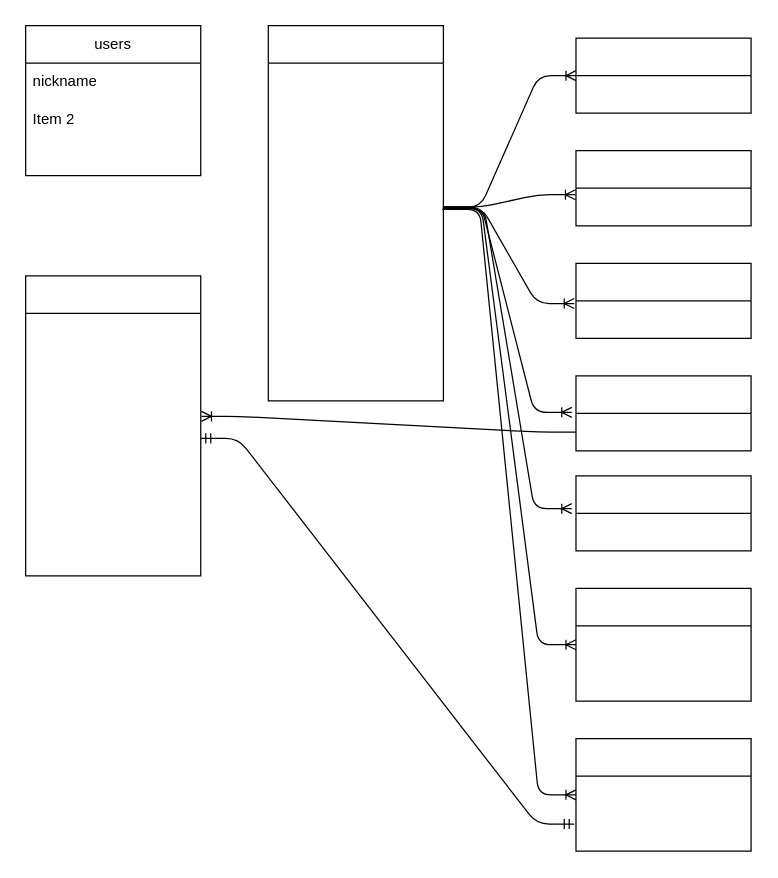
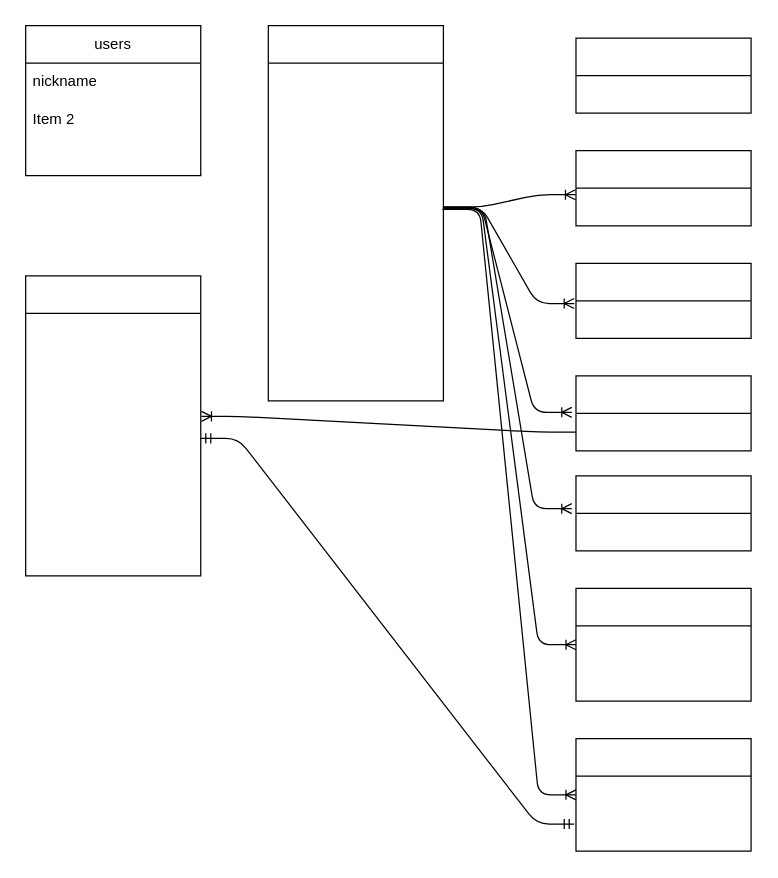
  <mxCell id="0" />
  <mxCell id="1" parent="0" />
  <mxCell id="2" value="users" style="swimlane;fontStyle=0;childLayout=stackLayout;horizontal=1;startSize=30;horizontalStack=0;resizeParent=1;resizeParentMax=0;resizeLast=0;collapsible=1;marginBottom=0;whiteSpace=wrap;html=1;" vertex="1" parent="1"><mxGeometry x="20" y="20" width="140" height="120" as="geometry" /></mxCell>
  <mxCell id="3" value="nickname" style="text;strokeColor=none;fillColor=none;align=left;verticalAlign=middle;spacingLeft=4;spacingRight=4;overflow=hidden;points=[[0,0.5],[1,0.5]];portConstraint=eastwest;rotatable=0;whiteSpace=wrap;html=1;" vertex="1" parent="2"><mxGeometry y="30" width="140" height="30" as="geometry" /></mxCell>
  <mxCell id="4" value="Item 2" style="text;strokeColor=none;fillColor=none;align=left;verticalAlign=middle;spacingLeft=4;spacingRight=4;overflow=hidden;points=[[0,0.5],[1,0.5]];portConstraint=eastwest;rotatable=0;whiteSpace=wrap;html=1;" vertex="1" parent="2"><mxGeometry y="60" width="140" height="30" as="geometry" /></mxCell>
  <mxCell id="5" value="&lt;p style=&quot;margin: 0px; font-variant-numeric: normal; font-variant-east-asian: normal; font-variant-alternates: normal; font-kerning: auto; font-optical-sizing: auto; font-feature-settings: normal; font-variation-settings: normal; font-variant-position: normal; font-stretch: normal; font-size: 13px; line-height: normal; font-family: &amp;quot;Helvetica Neue&amp;quot;;&quot; class=&quot;p1&quot;&gt;&lt;font color=&quot;#ffffff&quot;&gt;encrypted_password&lt;/font&gt;&lt;/p&gt;" style="text;strokeColor=none;fillColor=none;align=left;verticalAlign=middle;spacingLeft=4;spacingRight=4;overflow=hidden;points=[[0,0.5],[1,0.5]];portConstraint=eastwest;rotatable=0;whiteSpace=wrap;html=1;" vertex="1" parent="2"><mxGeometry y="90" width="140" height="30" as="geometry" /></mxCell>
  <mxCell id="6" value="items" style="swimlane;fontStyle=0;childLayout=stackLayout;horizontal=1;startSize=30;horizontalStack=0;resizeParent=1;resizeParentMax=0;resizeLast=0;collapsible=1;marginBottom=0;whiteSpace=wrap;html=1;fontColor=#FFFFFF;" vertex="1" parent="1"><mxGeometry x="214" y="20" width="140" height="300" as="geometry" /></mxCell>
  <mxCell id="7" value="name" style="text;strokeColor=none;fillColor=none;align=left;verticalAlign=middle;spacingLeft=4;spacingRight=4;overflow=hidden;points=[[0,0.5],[1,0.5]];portConstraint=eastwest;rotatable=0;whiteSpace=wrap;html=1;fontColor=#FFFFFF;" vertex="1" parent="6"><mxGeometry y="30" width="140" height="30" as="geometry" /></mxCell>
  <mxCell id="8" value="description" style="text;strokeColor=none;fillColor=none;align=left;verticalAlign=middle;spacingLeft=4;spacingRight=4;overflow=hidden;points=[[0,0.5],[1,0.5]];portConstraint=eastwest;rotatable=0;whiteSpace=wrap;html=1;fontColor=#FFFFFF;" vertex="1" parent="6"><mxGeometry y="60" width="140" height="30" as="geometry" /></mxCell>
  <mxCell id="9" value="category_id" style="text;strokeColor=none;fillColor=none;align=left;verticalAlign=middle;spacingLeft=4;spacingRight=4;overflow=hidden;points=[[0,0.5],[1,0.5]];portConstraint=eastwest;rotatable=0;whiteSpace=wrap;html=1;fontColor=#FFFFFF;" vertex="1" parent="6"><mxGeometry y="90" width="140" height="30" as="geometry" /></mxCell>
  <mxCell id="10" value="condition_id" style="text;strokeColor=none;fillColor=none;align=left;verticalAlign=middle;spacingLeft=4;spacingRight=4;overflow=hidden;points=[[0,0.5],[1,0.5]];portConstraint=eastwest;rotatable=0;whiteSpace=wrap;html=1;fontColor=#FFFFFF;" vertex="1" parent="6"><mxGeometry y="120" width="140" height="30" as="geometry" /></mxCell>
  <mxCell id="11" value="shipping_cost_id" style="text;strokeColor=none;fillColor=none;align=left;verticalAlign=middle;spacingLeft=4;spacingRight=4;overflow=hidden;points=[[0,0.5],[1,0.5]];portConstraint=eastwest;rotatable=0;whiteSpace=wrap;html=1;fontColor=#FFFFFF;" vertex="1" parent="6"><mxGeometry y="150" width="140" height="30" as="geometry" /></mxCell>
  <mxCell id="12" value="prefecture_id" style="text;strokeColor=none;fillColor=none;align=left;verticalAlign=middle;spacingLeft=4;spacingRight=4;overflow=hidden;points=[[0,0.5],[1,0.5]];portConstraint=eastwest;rotatable=0;whiteSpace=wrap;html=1;fontColor=#FFFFFF;" vertex="1" parent="6"><mxGeometry y="180" width="140" height="30" as="geometry" /></mxCell>
  <mxCell id="13" value="shipping_days_id" style="text;strokeColor=none;fillColor=none;align=left;verticalAlign=middle;spacingLeft=4;spacingRight=4;overflow=hidden;points=[[0,0.5],[1,0.5]];portConstraint=eastwest;rotatable=0;whiteSpace=wrap;html=1;fontColor=#FFFFFF;" vertex="1" parent="6"><mxGeometry y="210" width="140" height="30" as="geometry" /></mxCell>
  <mxCell id="14" value="price" style="text;strokeColor=none;fillColor=none;align=left;verticalAlign=middle;spacingLeft=4;spacingRight=4;overflow=hidden;points=[[0,0.5],[1,0.5]];portConstraint=eastwest;rotatable=0;whiteSpace=wrap;html=1;fontColor=#FFFFFF;" vertex="1" parent="6"><mxGeometry y="240" width="140" height="30" as="geometry" /></mxCell>
  <mxCell id="15" value="user_id" style="text;strokeColor=none;fillColor=none;align=left;verticalAlign=middle;spacingLeft=4;spacingRight=4;overflow=hidden;points=[[0,0.5],[1,0.5]];portConstraint=eastwest;rotatable=0;whiteSpace=wrap;html=1;fontColor=#FFFFFF;" vertex="1" parent="6"><mxGeometry y="270" width="140" height="30" as="geometry" /></mxCell>
  <mxCell id="16" value="purchase" style="swimlane;fontStyle=0;childLayout=stackLayout;horizontal=1;startSize=30;horizontalStack=0;resizeParent=1;resizeParentMax=0;resizeLast=0;collapsible=1;marginBottom=0;whiteSpace=wrap;html=1;fontColor=#FFFFFF;" vertex="1" parent="1"><mxGeometry x="460" y="30" width="140" height="60" as="geometry" /></mxCell>
  <mxCell id="17" value="name" style="text;strokeColor=none;fillColor=none;align=left;verticalAlign=middle;spacingLeft=4;spacingRight=4;overflow=hidden;points=[[0,0.5],[1,0.5]];portConstraint=eastwest;rotatable=0;whiteSpace=wrap;html=1;fontColor=#FFFFFF;" vertex="1" parent="16"><mxGeometry y="30" width="140" height="30" as="geometry" /></mxCell>
  <mxCell id="18" value="conditions" style="swimlane;fontStyle=0;childLayout=stackLayout;horizontal=1;startSize=30;horizontalStack=0;resizeParent=1;resizeParentMax=0;resizeLast=0;collapsible=1;marginBottom=0;whiteSpace=wrap;html=1;fontColor=#FFFFFF;" vertex="1" parent="1"><mxGeometry x="460" y="120" width="140" height="60" as="geometry" /></mxCell>
  <mxCell id="19" value="name" style="text;strokeColor=none;fillColor=none;align=left;verticalAlign=middle;spacingLeft=4;spacingRight=4;overflow=hidden;points=[[0,0.5],[1,0.5]];portConstraint=eastwest;rotatable=0;whiteSpace=wrap;html=1;fontColor=#FFFFFF;" vertex="1" parent="18"><mxGeometry y="30" width="140" height="30" as="geometry" /></mxCell>
  <mxCell id="20" value="prefectures" style="swimlane;fontStyle=0;childLayout=stackLayout;horizontal=1;startSize=30;horizontalStack=0;resizeParent=1;resizeParentMax=0;resizeLast=0;collapsible=1;marginBottom=0;whiteSpace=wrap;html=1;fontColor=#FFFFFF;" vertex="1" parent="1"><mxGeometry x="460" y="300" width="140" height="60" as="geometry" /></mxCell>
  <mxCell id="21" value="name" style="text;strokeColor=none;fillColor=none;align=left;verticalAlign=middle;spacingLeft=4;spacingRight=4;overflow=hidden;points=[[0,0.5],[1,0.5]];portConstraint=eastwest;rotatable=0;whiteSpace=wrap;html=1;fontColor=#FFFFFF;" vertex="1" parent="20"><mxGeometry y="30" width="140" height="30" as="geometry" /></mxCell>
  <mxCell id="22" value="shipping_costs" style="swimlane;fontStyle=0;childLayout=stackLayout;horizontal=1;startSize=30;horizontalStack=0;resizeParent=1;resizeParentMax=0;resizeLast=0;collapsible=1;marginBottom=0;whiteSpace=wrap;html=1;fontColor=#FFFFFF;" vertex="1" parent="1"><mxGeometry x="460" y="210" width="140" height="60" as="geometry" /></mxCell>
  <mxCell id="23" value="name" style="text;strokeColor=none;fillColor=none;align=left;verticalAlign=middle;spacingLeft=4;spacingRight=4;overflow=hidden;points=[[0,0.5],[1,0.5]];portConstraint=eastwest;rotatable=0;whiteSpace=wrap;html=1;fontColor=#FFFFFF;" vertex="1" parent="22"><mxGeometry y="30" width="140" height="30" as="geometry" /></mxCell>
  <mxCell id="24" value="item_images" style="swimlane;fontStyle=0;childLayout=stackLayout;horizontal=1;startSize=30;horizontalStack=0;resizeParent=1;resizeParentMax=0;resizeLast=0;collapsible=1;marginBottom=0;whiteSpace=wrap;html=1;fontColor=#FFFFFF;" vertex="1" parent="1"><mxGeometry x="460" y="470" width="140" height="90" as="geometry" /></mxCell>
  <mxCell id="25" value="item_id" style="text;strokeColor=none;fillColor=none;align=left;verticalAlign=middle;spacingLeft=4;spacingRight=4;overflow=hidden;points=[[0,0.5],[1,0.5]];portConstraint=eastwest;rotatable=0;whiteSpace=wrap;html=1;fontColor=#FFFFFF;" vertex="1" parent="24"><mxGeometry y="30" width="140" height="30" as="geometry" /></mxCell>
  <mxCell id="26" value="image" style="text;strokeColor=none;fillColor=none;align=left;verticalAlign=middle;spacingLeft=4;spacingRight=4;overflow=hidden;points=[[0,0.5],[1,0.5]];portConstraint=eastwest;rotatable=0;whiteSpace=wrap;html=1;fontColor=#FFFFFF;" vertex="1" parent="24"><mxGeometry y="60" width="140" height="30" as="geometry" /></mxCell>
  <mxCell id="27" value="purchases" style="swimlane;fontStyle=0;childLayout=stackLayout;horizontal=1;startSize=30;horizontalStack=0;resizeParent=1;resizeParentMax=0;resizeLast=0;collapsible=1;marginBottom=0;whiteSpace=wrap;html=1;fontColor=#FFFFFF;" vertex="1" parent="1"><mxGeometry x="460" y="590" width="140" height="90" as="geometry" /></mxCell>
  <mxCell id="28" value="user_id" style="text;strokeColor=none;fillColor=none;align=left;verticalAlign=middle;spacingLeft=4;spacingRight=4;overflow=hidden;points=[[0,0.5],[1,0.5]];portConstraint=eastwest;rotatable=0;whiteSpace=wrap;html=1;fontColor=#FFFFFF;" vertex="1" parent="27"><mxGeometry y="30" width="140" height="30" as="geometry" /></mxCell>
  <mxCell id="29" value="item_id" style="text;strokeColor=none;fillColor=none;align=left;verticalAlign=middle;spacingLeft=4;spacingRight=4;overflow=hidden;points=[[0,0.5],[1,0.5]];portConstraint=eastwest;rotatable=0;whiteSpace=wrap;html=1;fontColor=#FFFFFF;" vertex="1" parent="27"><mxGeometry y="60" width="140" height="30" as="geometry" /></mxCell>
  <mxCell id="30" value="shipping_addresses" style="swimlane;fontStyle=0;childLayout=stackLayout;horizontal=1;startSize=30;horizontalStack=0;resizeParent=1;resizeParentMax=0;resizeLast=0;collapsible=1;marginBottom=0;whiteSpace=wrap;html=1;fontColor=#FFFFFF;" vertex="1" parent="1"><mxGeometry x="20" y="220" width="140" height="240" as="geometry" /></mxCell>
  <mxCell id="31" value="&lt;meta charset=&quot;utf-8&quot;&gt;purchase_id" style="text;strokeColor=none;fillColor=none;align=left;verticalAlign=middle;spacingLeft=4;spacingRight=4;overflow=hidden;points=[[0,0.5],[1,0.5]];portConstraint=eastwest;rotatable=0;whiteSpace=wrap;html=1;fontColor=#FFFFFF;" vertex="1" parent="30"><mxGeometry y="30" width="140" height="30" as="geometry" /></mxCell>
  <mxCell id="32" value="postal_code" style="text;strokeColor=none;fillColor=none;align=left;verticalAlign=middle;spacingLeft=4;spacingRight=4;overflow=hidden;points=[[0,0.5],[1,0.5]];portConstraint=eastwest;rotatable=0;whiteSpace=wrap;html=1;fontColor=#FFFFFF;" vertex="1" parent="30"><mxGeometry y="60" width="140" height="30" as="geometry" /></mxCell>
  <mxCell id="33" value="prefecture_id" style="text;strokeColor=none;fillColor=none;align=left;verticalAlign=middle;spacingLeft=4;spacingRight=4;overflow=hidden;points=[[0,0.5],[1,0.5]];portConstraint=eastwest;rotatable=0;whiteSpace=wrap;html=1;fontColor=#FFFFFF;" vertex="1" parent="30"><mxGeometry y="90" width="140" height="30" as="geometry" /></mxCell>
  <mxCell id="34" value="city" style="text;strokeColor=none;fillColor=none;align=left;verticalAlign=middle;spacingLeft=4;spacingRight=4;overflow=hidden;points=[[0,0.5],[1,0.5]];portConstraint=eastwest;rotatable=0;whiteSpace=wrap;html=1;fontColor=#FFFFFF;" vertex="1" parent="30"><mxGeometry y="120" width="140" height="30" as="geometry" /></mxCell>
  <mxCell id="35" value="address" style="text;strokeColor=none;fillColor=none;align=left;verticalAlign=middle;spacingLeft=4;spacingRight=4;overflow=hidden;points=[[0,0.5],[1,0.5]];portConstraint=eastwest;rotatable=0;whiteSpace=wrap;html=1;fontColor=#FFFFFF;" vertex="1" parent="30"><mxGeometry y="150" width="140" height="30" as="geometry" /></mxCell>
  <mxCell id="36" value="building_name" style="text;strokeColor=none;fillColor=none;align=left;verticalAlign=middle;spacingLeft=4;spacingRight=4;overflow=hidden;points=[[0,0.5],[1,0.5]];portConstraint=eastwest;rotatable=0;whiteSpace=wrap;html=1;fontColor=#FFFFFF;" vertex="1" parent="30"><mxGeometry y="180" width="140" height="30" as="geometry" /></mxCell>
  <mxCell id="37" value="phone_number" style="text;strokeColor=none;fillColor=none;align=left;verticalAlign=middle;spacingLeft=4;spacingRight=4;overflow=hidden;points=[[0,0.5],[1,0.5]];portConstraint=eastwest;rotatable=0;whiteSpace=wrap;html=1;fontColor=#FFFFFF;" vertex="1" parent="30"><mxGeometry y="210" width="140" height="30" as="geometry" /></mxCell>
  <mxCell id="38" value="shipping_days" style="swimlane;fontStyle=0;childLayout=stackLayout;horizontal=1;startSize=30;horizontalStack=0;resizeParent=1;resizeParentMax=0;resizeLast=0;collapsible=1;marginBottom=0;whiteSpace=wrap;html=1;fontColor=#FFFFFF;" vertex="1" parent="1"><mxGeometry x="460" y="380" width="140" height="60" as="geometry" /></mxCell>
  <mxCell id="39" value="name" style="text;strokeColor=none;fillColor=none;align=left;verticalAlign=middle;spacingLeft=4;spacingRight=4;overflow=hidden;points=[[0,0.5],[1,0.5]];portConstraint=eastwest;rotatable=0;whiteSpace=wrap;html=1;fontColor=#FFFFFF;" vertex="1" parent="38"><mxGeometry y="30" width="140" height="30" as="geometry" /></mxCell>
- <mxCell id="40" value="" style="edgeStyle=entityRelationEdgeStyle;fontSize=12;html=1;endArrow=ERoneToMany;fontColor=#FFFFFF;entryX=0;entryY=0.5;entryDx=0;entryDy=0;exitX=0.997;exitY=-0.16;exitDx=0;exitDy=0;exitPerimeter=0;" edge="1" parent="1" source="11" target="16"><mxGeometry width="100" height="100" relative="1" as="geometry"><mxPoint x="280" y="280" as="sourcePoint" /><mxPoint x="380" y="180" as="targetPoint" /></mxGeometry></mxCell>
  <mxCell id="41" value="" style="edgeStyle=entityRelationEdgeStyle;fontSize=12;html=1;endArrow=ERoneToMany;fontColor=#FFFFFF;entryX=-0.003;entryY=0.173;entryDx=0;entryDy=0;entryPerimeter=0;exitX=0.997;exitY=-0.16;exitDx=0;exitDy=0;exitPerimeter=0;" edge="1" parent="1" source="11" target="19"><mxGeometry width="100" height="100" relative="1" as="geometry"><mxPoint x="280" y="280" as="sourcePoint" /><mxPoint x="380" y="180" as="targetPoint" /></mxGeometry></mxCell>
  <mxCell id="42" value="" style="edgeStyle=entityRelationEdgeStyle;fontSize=12;html=1;endArrow=ERoneToMany;fontColor=#FFFFFF;entryX=-0.01;entryY=0.073;entryDx=0;entryDy=0;entryPerimeter=0;exitX=1.004;exitY=0.84;exitDx=0;exitDy=0;exitPerimeter=0;" edge="1" parent="1" source="10" target="23"><mxGeometry width="100" height="100" relative="1" as="geometry"><mxPoint x="360" y="170" as="sourcePoint" /><mxPoint x="380" y="180" as="targetPoint" /></mxGeometry></mxCell>
  <mxCell id="43" value="" style="edgeStyle=entityRelationEdgeStyle;fontSize=12;html=1;endArrow=ERoneToMany;fontColor=#FFFFFF;entryX=-0.024;entryY=-0.027;entryDx=0;entryDy=0;entryPerimeter=0;exitX=1.004;exitY=0.84;exitDx=0;exitDy=0;exitPerimeter=0;" edge="1" parent="1" source="10" target="21"><mxGeometry width="100" height="100" relative="1" as="geometry"><mxPoint x="380" y="200" as="sourcePoint" /><mxPoint x="380" y="180" as="targetPoint" /></mxGeometry></mxCell>
  <mxCell id="44" value="" style="edgeStyle=entityRelationEdgeStyle;fontSize=12;html=1;endArrow=ERoneToMany;fontColor=#FFFFFF;entryX=-0.024;entryY=-0.127;entryDx=0;entryDy=0;entryPerimeter=0;exitX=1.019;exitY=-0.127;exitDx=0;exitDy=0;exitPerimeter=0;" edge="1" parent="1" source="11" target="39"><mxGeometry width="100" height="100" relative="1" as="geometry"><mxPoint x="280" y="280" as="sourcePoint" /><mxPoint x="380" y="180" as="targetPoint" /></mxGeometry></mxCell>
  <mxCell id="45" value="" style="edgeStyle=entityRelationEdgeStyle;fontSize=12;html=1;endArrow=ERoneToMany;fontColor=#FFFFFF;entryX=0;entryY=0.5;entryDx=0;entryDy=0;exitX=1.004;exitY=0.873;exitDx=0;exitDy=0;exitPerimeter=0;" edge="1" parent="1" source="10" target="25"><mxGeometry width="100" height="100" relative="1" as="geometry"><mxPoint x="280" y="280" as="sourcePoint" /><mxPoint x="380" y="180" as="targetPoint" /></mxGeometry></mxCell>
  <mxCell id="46" value="" style="edgeStyle=entityRelationEdgeStyle;fontSize=12;html=1;endArrow=ERoneToMany;fontColor=#FFFFFF;entryX=0;entryY=0.5;entryDx=0;entryDy=0;exitX=0.993;exitY=-0.1;exitDx=0;exitDy=0;exitPerimeter=0;" edge="1" parent="1" source="11" target="28"><mxGeometry width="100" height="100" relative="1" as="geometry"><mxPoint x="280" y="450" as="sourcePoint" /><mxPoint x="400" y="410" as="targetPoint" /></mxGeometry></mxCell>
  <mxCell id="47" value="" style="edgeStyle=entityRelationEdgeStyle;fontSize=12;html=1;endArrow=ERmandOne;startArrow=ERmandOne;fontColor=#FFFFFF;entryX=-0.01;entryY=0.28;entryDx=0;entryDy=0;entryPerimeter=0;" edge="1" parent="1" target="29"><mxGeometry width="100" height="100" relative="1" as="geometry"><mxPoint x="160" y="350" as="sourcePoint" /><mxPoint x="260" y="250" as="targetPoint" /></mxGeometry></mxCell>
  <mxCell id="48" value="" style="edgeStyle=entityRelationEdgeStyle;fontSize=12;html=1;endArrow=ERoneToMany;fontColor=#FFFFFF;entryX=1.004;entryY=0.747;entryDx=0;entryDy=0;exitX=0;exitY=0.5;exitDx=0;exitDy=0;entryPerimeter=0;" edge="1" parent="1" source="21" target="33"><mxGeometry width="100" height="100" relative="1" as="geometry"><mxPoint x="270" y="380" as="sourcePoint" /><mxPoint x="370" y="280" as="targetPoint" /></mxGeometry></mxCell>
